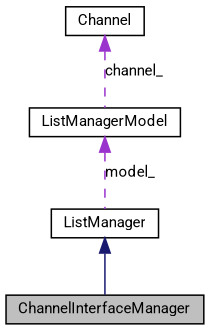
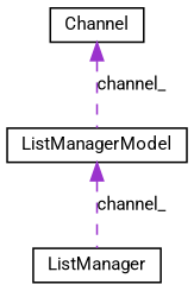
  digraph {
    fontname=Roboto
    node [color=black fontname=Roboto fontsize=10 shape=record]
    edge [color=darkorchid3 dir=back fontname=Roboto fontsize=10 labelfontname=FreeSans labelfontsize=10 style=dashed]
-   n1 [fillcolor=grey75 fontcolor=black height=0.2 label=ChannelInterfaceManager style=filled width=0.4]
    n2 [height=0.2 label=ListManager width=0.4]
    n3 [height=0.2 label=ListManagerModel width=0.4]
    n4 [height=0.2 label=Channel width=0.4]
-   n2 -> n1 [color=midnightblue style=solid]
-   n3 -> n2 [label=model_]
+   n3 -> n2 [label=channel_]
    n4 -> n3 [label=channel_]
  }
